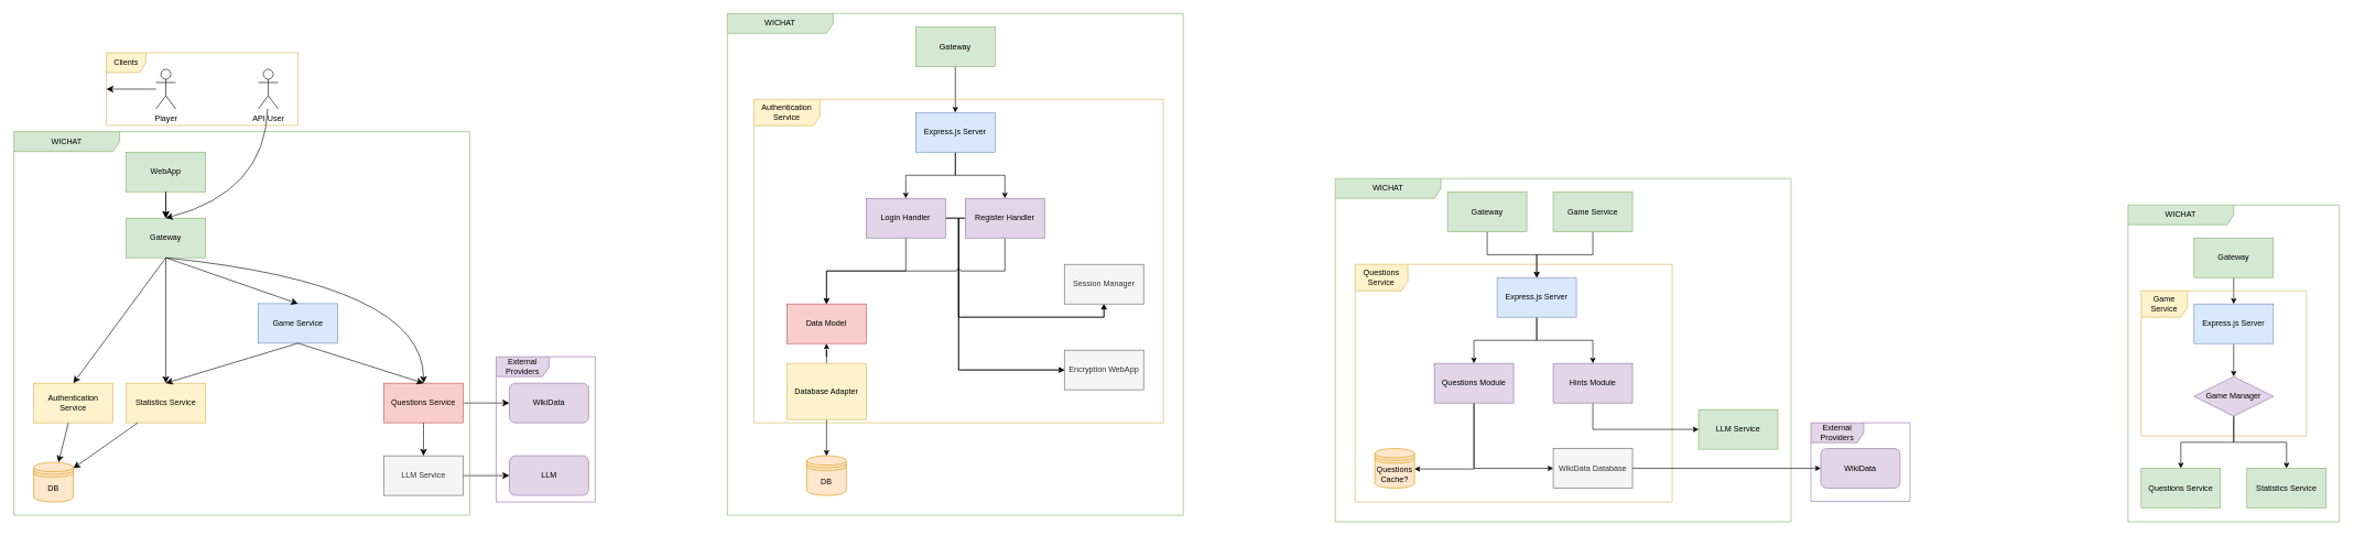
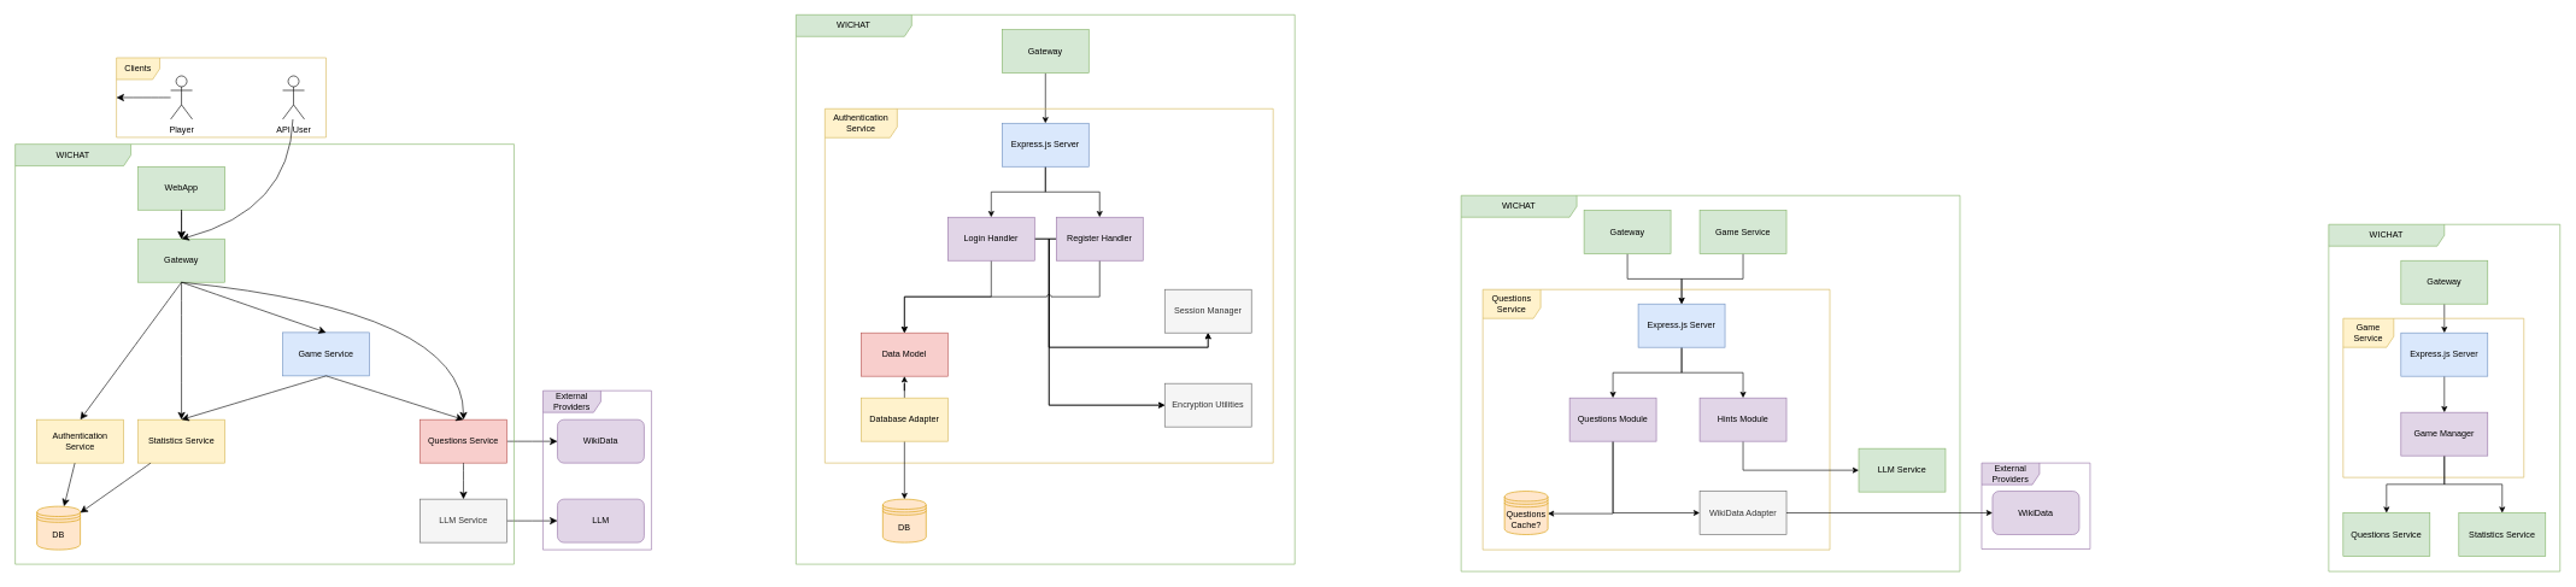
  <mxCell id="0" />
  <mxCell id="1" parent="0" />
  <mxCell id="2" value="LLM" style="rounded=1;whiteSpace=wrap;html=1;fillColor=#e1d5e7;strokeColor=#9673a6;" parent="1" vertex="1"><mxGeometry x="770" y="690" width="120" height="60" as="geometry" /></mxCell>
  <mxCell id="3" style="edgeStyle=none;curved=1;rounded=0;orthogonalLoop=1;jettySize=auto;html=1;fontSize=12;startSize=8;endSize=8;exitX=1;exitY=0.5;exitDx=0;exitDy=0;entryX=0;entryY=0.5;entryDx=0;entryDy=0;" parent="1" source="21" target="2" edge="1"><mxGeometry relative="1" as="geometry" /></mxCell>
  <mxCell id="4" value="WikiData" style="rounded=1;whiteSpace=wrap;html=1;fillColor=#e1d5e7;strokeColor=#9673a6;" parent="1" vertex="1"><mxGeometry x="770" y="580" width="120" height="60" as="geometry" /></mxCell>
  <mxCell id="5" style="edgeStyle=none;curved=1;rounded=0;orthogonalLoop=1;jettySize=auto;html=1;fontSize=12;startSize=8;endSize=8;exitX=1;exitY=0.5;exitDx=0;exitDy=0;entryX=0;entryY=0.5;entryDx=0;entryDy=0;" parent="1" source="18" target="4" edge="1"><mxGeometry relative="1" as="geometry" /></mxCell>
  <mxCell id="6" value="WICHAT" style="shape=umlFrame;whiteSpace=wrap;html=1;pointerEvents=0;recursiveResize=0;container=1;collapsible=0;width=160;fillColor=#d5e8d4;strokeColor=#82b366;" parent="1" vertex="1"><mxGeometry x="20" y="199" width="690" height="581" as="geometry" /></mxCell>
  <mxCell id="7" value="Gateway" style="rounded=0;whiteSpace=wrap;html=1;fillColor=#d5e8d4;strokeColor=#82b366;" parent="6" vertex="1"><mxGeometry x="170" y="131" width="120" height="60" as="geometry" /></mxCell>
  <mxCell id="8" value="Authentication Service" style="rounded=0;whiteSpace=wrap;html=1;fillColor=#fff2cc;strokeColor=#d6b656;" parent="6" vertex="1"><mxGeometry x="30" y="381" width="120" height="60" as="geometry" /></mxCell>
  <mxCell id="9" style="edgeStyle=none;curved=1;rounded=0;orthogonalLoop=1;jettySize=auto;html=1;fontSize=12;startSize=8;endSize=8;exitX=0.5;exitY=1;exitDx=0;exitDy=0;entryX=0.5;entryY=0;entryDx=0;entryDy=0;" parent="6" source="7" target="8" edge="1"><mxGeometry relative="1" as="geometry" /></mxCell>
  <mxCell id="10" value="DB" style="shape=datastore;whiteSpace=wrap;html=1;fillColor=#ffe6cc;strokeColor=#d79b00;" parent="6" vertex="1"><mxGeometry x="30" y="501" width="60" height="60" as="geometry" /></mxCell>
  <mxCell id="11" style="edgeStyle=none;curved=1;rounded=0;orthogonalLoop=1;jettySize=auto;html=1;fontSize=12;startSize=8;endSize=8;" parent="6" source="8" target="10" edge="1"><mxGeometry relative="1" as="geometry" /></mxCell>
  <mxCell id="12" value="Statistics Service" style="rounded=0;whiteSpace=wrap;html=1;fillColor=#fff2cc;strokeColor=#d6b656;" parent="6" vertex="1"><mxGeometry x="170" y="381" width="120" height="60" as="geometry" /></mxCell>
  <mxCell id="13" style="edgeStyle=none;curved=1;rounded=0;orthogonalLoop=1;jettySize=auto;html=1;fontSize=12;startSize=8;endSize=8;entryX=0.5;entryY=0;entryDx=0;entryDy=0;exitX=0.5;exitY=1;exitDx=0;exitDy=0;" parent="6" source="7" target="12" edge="1"><mxGeometry relative="1" as="geometry"><mxPoint x="230" y="191" as="sourcePoint" /></mxGeometry></mxCell>
  <mxCell id="14" style="edgeStyle=none;curved=1;rounded=0;orthogonalLoop=1;jettySize=auto;html=1;fontSize=12;startSize=8;endSize=8;" parent="6" source="12" target="10" edge="1"><mxGeometry relative="1" as="geometry" /></mxCell>
  <mxCell id="15" value="Game Service" style="rounded=0;whiteSpace=wrap;html=1;fillColor=#dae8fc;strokeColor=#6c8ebf;" parent="6" vertex="1"><mxGeometry x="370" y="260.5" width="120" height="60" as="geometry" /></mxCell>
  <mxCell id="16" style="edgeStyle=none;curved=1;rounded=0;orthogonalLoop=1;jettySize=auto;html=1;fontSize=12;startSize=8;endSize=8;entryX=0.5;entryY=0;entryDx=0;entryDy=0;exitX=0.5;exitY=1;exitDx=0;exitDy=0;" parent="6" source="7" target="15" edge="1"><mxGeometry relative="1" as="geometry" /></mxCell>
  <mxCell id="17" style="edgeStyle=none;curved=1;rounded=0;orthogonalLoop=1;jettySize=auto;html=1;fontSize=12;startSize=8;endSize=8;exitX=0.5;exitY=1;exitDx=0;exitDy=0;entryX=0.5;entryY=0;entryDx=0;entryDy=0;" parent="6" source="15" target="12" edge="1"><mxGeometry relative="1" as="geometry" /></mxCell>
  <mxCell id="18" value="Questions Service" style="rounded=0;whiteSpace=wrap;html=1;fillColor=#f8cecc;strokeColor=#b85450;" parent="6" vertex="1"><mxGeometry x="560" y="381" width="120" height="60" as="geometry" /></mxCell>
  <mxCell id="19" style="edgeStyle=none;curved=1;rounded=0;orthogonalLoop=1;jettySize=auto;html=1;fontSize=12;startSize=8;endSize=8;exitX=0.5;exitY=1;exitDx=0;exitDy=0;entryX=0.5;entryY=0;entryDx=0;entryDy=0;" parent="6" source="7" target="18" edge="1"><mxGeometry relative="1" as="geometry"><Array as="points"><mxPoint x="620" y="231" /></Array></mxGeometry></mxCell>
  <mxCell id="20" style="edgeStyle=none;curved=1;rounded=0;orthogonalLoop=1;jettySize=auto;html=1;fontSize=12;startSize=8;endSize=8;exitX=0.5;exitY=1;exitDx=0;exitDy=0;entryX=0.5;entryY=0;entryDx=0;entryDy=0;" parent="6" source="15" target="18" edge="1"><mxGeometry relative="1" as="geometry" /></mxCell>
  <mxCell id="21" value="LLM Service" style="rounded=0;whiteSpace=wrap;html=1;fillColor=#f5f5f5;strokeColor=#666666;fontColor=#333333;" parent="6" vertex="1"><mxGeometry x="560" y="491" width="120" height="60" as="geometry" /></mxCell>
  <mxCell id="22" style="edgeStyle=none;curved=1;rounded=0;orthogonalLoop=1;jettySize=auto;html=1;fontSize=12;startSize=8;endSize=8;entryX=0.5;entryY=0;entryDx=0;entryDy=0;exitX=0.5;exitY=1;exitDx=0;exitDy=0;" parent="6" source="18" target="21" edge="1"><mxGeometry relative="1" as="geometry" /></mxCell>
  <mxCell id="23" value="WebApp" style="rounded=0;whiteSpace=wrap;html=1;fillColor=#d5e8d4;strokeColor=#82b366;" parent="6" vertex="1"><mxGeometry x="170" y="31" width="120" height="60" as="geometry" /></mxCell>
  <mxCell id="24" style="edgeStyle=none;curved=1;rounded=0;orthogonalLoop=1;jettySize=auto;html=1;fontSize=12;startSize=8;endSize=8;" parent="6" source="23" target="7" edge="1"><mxGeometry relative="1" as="geometry" /></mxCell>
  <mxCell id="25" style="edgeStyle=none;curved=1;rounded=0;orthogonalLoop=1;jettySize=auto;html=1;fontSize=12;startSize=8;endSize=8;" parent="6" source="23" target="7" edge="1"><mxGeometry relative="1" as="geometry" /></mxCell>
  <mxCell id="26" value="Clients" style="shape=umlFrame;whiteSpace=wrap;html=1;pointerEvents=0;fillColor=#fff2cc;strokeColor=#d6b656;" parent="1" vertex="1"><mxGeometry x="160" y="79.5" width="290" height="110" as="geometry" /></mxCell>
  <mxCell id="27" value="API User" style="shape=umlActor;verticalLabelPosition=bottom;verticalAlign=top;html=1;outlineConnect=0;" parent="1" vertex="1"><mxGeometry x="390" y="104.5" width="30" height="60" as="geometry" /></mxCell>
  <mxCell id="28" value="Player" style="shape=umlActor;verticalLabelPosition=bottom;verticalAlign=top;html=1;outlineConnect=0;" parent="1" vertex="1"><mxGeometry x="235" y="104.5" width="30" height="60" as="geometry" /></mxCell>
  <mxCell id="29" style="edgeStyle=none;curved=1;rounded=0;orthogonalLoop=1;jettySize=auto;html=1;fontSize=12;startSize=8;endSize=8;" parent="1" source="28" target="26" edge="1"><mxGeometry relative="1" as="geometry" /></mxCell>
  <mxCell id="30" value="" style="edgeStyle=none;curved=1;rounded=0;orthogonalLoop=1;jettySize=auto;html=1;fontSize=12;startSize=8;endSize=8;entryX=0.5;entryY=0;entryDx=0;entryDy=0;" parent="1" source="27" target="7" edge="1"><mxGeometry relative="1" as="geometry"><mxPoint x="250" y="140" as="sourcePoint" /><mxPoint x="250" y="370" as="targetPoint" /><Array as="points"><mxPoint x="400" y="290" /></Array></mxGeometry></mxCell>
  <mxCell id="31" value="External Providers" style="shape=umlFrame;whiteSpace=wrap;html=1;pointerEvents=0;fillColor=#e1d5e7;strokeColor=#9673a6;width=80;height=30;" parent="1" vertex="1"><mxGeometry x="750" y="540" width="150" height="220" as="geometry" /></mxCell>
  <mxCell id="32" value="WICHAT" style="shape=umlFrame;whiteSpace=wrap;html=1;pointerEvents=0;recursiveResize=0;container=1;collapsible=0;width=160;fillColor=#d5e8d4;strokeColor=#82b366;" vertex="1" parent="1"><mxGeometry x="1100" y="20" width="690" height="760" as="geometry" /></mxCell>
  <mxCell id="33" style="edgeStyle=orthogonalEdgeStyle;rounded=0;orthogonalLoop=1;jettySize=auto;html=1;" edge="1" parent="32" source="34" target="40"><mxGeometry relative="1" as="geometry" /></mxCell>
  <mxCell id="34" value="Gateway" style="rounded=0;whiteSpace=wrap;html=1;fillColor=#d5e8d4;strokeColor=#82b366;" vertex="1" parent="32"><mxGeometry x="285" y="20.5" width="120" height="60" as="geometry" /></mxCell>
  <mxCell id="35" value="DB" style="shape=datastore;whiteSpace=wrap;html=1;fillColor=#ffe6cc;strokeColor=#d79b00;" vertex="1" parent="32"><mxGeometry x="120" y="670" width="60" height="60" as="geometry" /></mxCell>
  <mxCell id="36" value="Authentication Service" style="shape=umlFrame;whiteSpace=wrap;html=1;pointerEvents=0;fillColor=#fff2cc;strokeColor=#d6b656;fillStyle=auto;width=100;height=40;" vertex="1" parent="32"><mxGeometry x="40" y="130" width="620" height="490" as="geometry" /></mxCell>
  <mxCell id="37" value="Data Model" style="rounded=0;whiteSpace=wrap;html=1;fillColor=#f8cecc;strokeColor=#b85450;" vertex="1" parent="32"><mxGeometry x="90" y="440" width="120" height="60" as="geometry" /></mxCell>
  <mxCell id="38" style="edgeStyle=orthogonalEdgeStyle;rounded=0;orthogonalLoop=1;jettySize=auto;html=1;" edge="1" parent="32" source="40" target="47"><mxGeometry relative="1" as="geometry" /></mxCell>
  <mxCell id="39" style="edgeStyle=orthogonalEdgeStyle;rounded=0;orthogonalLoop=1;jettySize=auto;html=1;" edge="1" parent="32" source="40" target="51"><mxGeometry relative="1" as="geometry" /></mxCell>
  <mxCell id="40" value="Express.js Server" style="rounded=0;whiteSpace=wrap;html=1;fillColor=#dae8fc;strokeColor=#6c8ebf;" vertex="1" parent="32"><mxGeometry x="285" y="150" width="120" height="60" as="geometry" /></mxCell>
  <mxCell id="41" style="edgeStyle=orthogonalEdgeStyle;rounded=0;orthogonalLoop=1;jettySize=auto;html=1;entryX=0.5;entryY=0;entryDx=0;entryDy=0;exitX=0.5;exitY=1;exitDx=0;exitDy=0;" edge="1" parent="32" source="43" target="35"><mxGeometry relative="1" as="geometry" /></mxCell>
  <mxCell id="42" style="edgeStyle=orthogonalEdgeStyle;rounded=0;orthogonalLoop=1;jettySize=auto;html=1;" edge="1" parent="32" source="43" target="37"><mxGeometry relative="1" as="geometry" /></mxCell>
- <mxCell id="43" value="Database Adapter" style="rounded=0;whiteSpace=wrap;html=1;fillColor=#fff2cc;strokeColor=#d6b656;" vertex="1" parent="32"><mxGeometry x="90" y="530" width="120" height="85" as="geometry" /></mxCell>
+ <mxCell id="43" value="Database Adapter" style="rounded=0;whiteSpace=wrap;html=1;fillColor=#fff2cc;strokeColor=#d6b656;" vertex="1" parent="32"><mxGeometry x="90" y="530" width="120" height="60" as="geometry" /></mxCell>
  <mxCell id="44" style="edgeStyle=orthogonalEdgeStyle;rounded=0;orthogonalLoop=1;jettySize=auto;html=1;" edge="1" parent="32" source="47" target="52"><mxGeometry relative="1" as="geometry"><Array as="points"><mxPoint x="350" y="310" /><mxPoint x="350" y="460" /></Array></mxGeometry></mxCell>
  <mxCell id="45" style="edgeStyle=orthogonalEdgeStyle;rounded=0;orthogonalLoop=1;jettySize=auto;html=1;" edge="1" parent="32" source="47" target="53"><mxGeometry relative="1" as="geometry"><Array as="points"><mxPoint x="350" y="310" /><mxPoint x="350" y="540" /></Array></mxGeometry></mxCell>
  <mxCell id="46" style="edgeStyle=orthogonalEdgeStyle;rounded=0;orthogonalLoop=1;jettySize=auto;html=1;" edge="1" parent="32" source="47" target="37"><mxGeometry relative="1" as="geometry"><Array as="points"><mxPoint x="270" y="390" /><mxPoint x="150" y="390" /></Array></mxGeometry></mxCell>
  <mxCell id="47" value="Login Handler" style="whiteSpace=wrap;html=1;fillColor=#e1d5e7;strokeColor=#9673a6;" vertex="1" parent="32"><mxGeometry x="210" y="280" width="120" height="60" as="geometry" /></mxCell>
  <mxCell id="48" style="edgeStyle=orthogonalEdgeStyle;rounded=0;orthogonalLoop=1;jettySize=auto;html=1;" edge="1" parent="32" source="51" target="52"><mxGeometry relative="1" as="geometry"><Array as="points"><mxPoint x="350" y="310" /><mxPoint x="350" y="460" /></Array></mxGeometry></mxCell>
  <mxCell id="49" style="edgeStyle=orthogonalEdgeStyle;rounded=0;orthogonalLoop=1;jettySize=auto;html=1;jumpStyle=arc;" edge="1" parent="32" source="51" target="53"><mxGeometry relative="1" as="geometry"><Array as="points"><mxPoint x="350" y="310" /><mxPoint x="350" y="540" /></Array></mxGeometry></mxCell>
  <mxCell id="50" style="edgeStyle=orthogonalEdgeStyle;rounded=0;orthogonalLoop=1;jettySize=auto;html=1;jumpStyle=arc;" edge="1" parent="32" source="51" target="37"><mxGeometry relative="1" as="geometry"><Array as="points"><mxPoint x="420" y="390" /><mxPoint x="150" y="390" /></Array></mxGeometry></mxCell>
  <mxCell id="51" value="Register Handler" style="whiteSpace=wrap;html=1;fillColor=#e1d5e7;strokeColor=#9673a6;" vertex="1" parent="32"><mxGeometry x="360" y="280" width="120" height="60" as="geometry" /></mxCell>
  <mxCell id="52" value="Session Manager" style="whiteSpace=wrap;html=1;fillColor=#f5f5f5;fontColor=#333333;strokeColor=#666666;" vertex="1" parent="32"><mxGeometry x="510" y="380" width="120" height="60" as="geometry" /></mxCell>
- <mxCell id="53" value="Encryption WebApp" style="whiteSpace=wrap;html=1;fillColor=#f5f5f5;strokeColor=#666666;fontColor=#333333;" vertex="1" parent="32"><mxGeometry x="510" y="510" width="120" height="60" as="geometry" /></mxCell>
+ <mxCell id="53" value="Encryption Utilities" style="whiteSpace=wrap;html=1;fillColor=#f5f5f5;strokeColor=#666666;fontColor=#333333;" vertex="1" parent="32"><mxGeometry x="510" y="510" width="120" height="60" as="geometry" /></mxCell>
  <mxCell id="54" value="WICHAT" style="shape=umlFrame;whiteSpace=wrap;html=1;pointerEvents=0;recursiveResize=0;container=1;collapsible=0;width=160;fillColor=#d5e8d4;strokeColor=#82b366;" vertex="1" parent="1"><mxGeometry x="2020" y="270" width="690" height="520" as="geometry" /></mxCell>
  <mxCell id="55" style="edgeStyle=orthogonalEdgeStyle;rounded=0;orthogonalLoop=1;jettySize=auto;html=1;" edge="1" parent="54" source="56" target="60"><mxGeometry relative="1" as="geometry" /></mxCell>
  <mxCell id="56" value="Gateway" style="rounded=0;whiteSpace=wrap;html=1;fillColor=#d5e8d4;strokeColor=#82b366;" vertex="1" parent="54"><mxGeometry x="170" y="20.5" width="120" height="60" as="geometry" /></mxCell>
  <mxCell id="57" value="Questions Service" style="shape=umlFrame;whiteSpace=wrap;html=1;pointerEvents=0;fillColor=#fff2cc;strokeColor=#d6b656;fillStyle=auto;width=80;height=40;" vertex="1" parent="54"><mxGeometry x="30" y="130" width="480" height="360" as="geometry" /></mxCell>
  <mxCell id="58" style="edgeStyle=orthogonalEdgeStyle;rounded=0;orthogonalLoop=1;jettySize=auto;html=1;" edge="1" parent="54" source="60" target="66"><mxGeometry relative="1" as="geometry" /></mxCell>
  <mxCell id="59" style="edgeStyle=orthogonalEdgeStyle;rounded=0;orthogonalLoop=1;jettySize=auto;html=1;" edge="1" parent="54" source="60" target="68"><mxGeometry relative="1" as="geometry" /></mxCell>
  <mxCell id="60" value="Express.js Server" style="rounded=0;whiteSpace=wrap;html=1;fillColor=#dae8fc;strokeColor=#6c8ebf;" vertex="1" parent="54"><mxGeometry x="245" y="150" width="120" height="60" as="geometry" /></mxCell>
  <mxCell id="61" style="edgeStyle=orthogonalEdgeStyle;rounded=0;orthogonalLoop=1;jettySize=auto;html=1;" edge="1" parent="54" source="62" target="60"><mxGeometry relative="1" as="geometry" /></mxCell>
  <mxCell id="62" value="Game Service" style="rounded=0;whiteSpace=wrap;html=1;fillColor=#d5e8d4;strokeColor=#82b366;" vertex="1" parent="54"><mxGeometry x="330" y="20.5" width="120" height="60" as="geometry" /></mxCell>
  <mxCell id="63" value="LLM Service" style="rounded=0;whiteSpace=wrap;html=1;fillColor=#d5e8d4;strokeColor=#82b366;" vertex="1" parent="54"><mxGeometry x="550" y="350" width="120" height="60" as="geometry" /></mxCell>
  <mxCell id="64" style="edgeStyle=orthogonalEdgeStyle;rounded=0;orthogonalLoop=1;jettySize=auto;html=1;" edge="1" parent="54" source="66" target="69"><mxGeometry relative="1" as="geometry"><Array as="points"><mxPoint x="210" y="439" /></Array></mxGeometry></mxCell>
  <mxCell id="65" style="edgeStyle=orthogonalEdgeStyle;rounded=0;orthogonalLoop=1;jettySize=auto;html=1;" edge="1" parent="54" source="66" target="73"><mxGeometry relative="1" as="geometry"><Array as="points"><mxPoint x="210" y="440" /></Array></mxGeometry></mxCell>
  <mxCell id="66" value="Questions Module" style="whiteSpace=wrap;html=1;fillColor=#e1d5e7;strokeColor=#9673a6;" vertex="1" parent="54"><mxGeometry x="150" y="280" width="120" height="60" as="geometry" /></mxCell>
  <mxCell id="67" style="edgeStyle=orthogonalEdgeStyle;rounded=0;orthogonalLoop=1;jettySize=auto;html=1;exitX=0.5;exitY=1;exitDx=0;exitDy=0;" edge="1" parent="54" source="68" target="63"><mxGeometry relative="1" as="geometry"><Array as="points"><mxPoint x="390" y="380" /></Array></mxGeometry></mxCell>
  <mxCell id="68" value="Hints Module" style="whiteSpace=wrap;html=1;fillColor=#e1d5e7;strokeColor=#9673a6;" vertex="1" parent="54"><mxGeometry x="330" y="280" width="120" height="60" as="geometry" /></mxCell>
- <mxCell id="69" value="WikiData Database" style="whiteSpace=wrap;html=1;fillColor=#f5f5f5;strokeColor=#666666;fontColor=#333333;" vertex="1" parent="54"><mxGeometry x="330" y="409" width="120" height="60" as="geometry" /></mxCell>
+ <mxCell id="69" value="WikiData Adapter" style="whiteSpace=wrap;html=1;fillColor=#f5f5f5;strokeColor=#666666;fontColor=#333333;" vertex="1" parent="54"><mxGeometry x="330" y="409" width="120" height="60" as="geometry" /></mxCell>
  <mxCell id="70" value="External Providers" style="shape=umlFrame;whiteSpace=wrap;html=1;pointerEvents=0;fillColor=#e1d5e7;strokeColor=#9673a6;width=80;height=30;" vertex="1" parent="54"><mxGeometry x="720" y="370" width="150" height="119" as="geometry" /></mxCell>
  <mxCell id="71" value="WikiData" style="rounded=1;whiteSpace=wrap;html=1;fillColor=#e1d5e7;strokeColor=#9673a6;" vertex="1" parent="54"><mxGeometry x="735" y="409" width="120" height="60" as="geometry" /></mxCell>
  <mxCell id="72" style="edgeStyle=orthogonalEdgeStyle;rounded=0;orthogonalLoop=1;jettySize=auto;html=1;" edge="1" parent="54" source="69" target="71"><mxGeometry relative="1" as="geometry" /></mxCell>
  <mxCell id="73" value="Questions Cache?" style="shape=datastore;whiteSpace=wrap;html=1;fillColor=#ffe6cc;strokeColor=#d79b00;" vertex="1" parent="54"><mxGeometry x="60" y="409" width="60" height="60" as="geometry" /></mxCell>
  <mxCell id="74" value="WICHAT" style="shape=umlFrame;whiteSpace=wrap;html=1;pointerEvents=0;recursiveResize=0;container=1;collapsible=0;width=160;fillColor=#d5e8d4;strokeColor=#82b366;" vertex="1" parent="1"><mxGeometry x="3220" y="310" width="320" height="480" as="geometry" /></mxCell>
  <mxCell id="75" style="edgeStyle=orthogonalEdgeStyle;rounded=0;orthogonalLoop=1;jettySize=auto;html=1;" edge="1" parent="74" source="76" target="79"><mxGeometry relative="1" as="geometry" /></mxCell>
  <mxCell id="76" value="Gateway" style="rounded=0;whiteSpace=wrap;html=1;fillColor=#d5e8d4;strokeColor=#82b366;" vertex="1" parent="74"><mxGeometry x="100" y="50" width="120" height="60" as="geometry" /></mxCell>
  <mxCell id="77" value="Game Service" style="shape=umlFrame;whiteSpace=wrap;html=1;pointerEvents=0;fillColor=#fff2cc;strokeColor=#d6b656;fillStyle=auto;width=70;height=40;" vertex="1" parent="74"><mxGeometry x="20" y="130" width="250" height="220" as="geometry" /></mxCell>
  <mxCell id="78" style="edgeStyle=orthogonalEdgeStyle;rounded=0;orthogonalLoop=1;jettySize=auto;html=1;" edge="1" parent="74" source="79" target="83"><mxGeometry relative="1" as="geometry" /></mxCell>
  <mxCell id="79" value="Express.js Server" style="rounded=0;whiteSpace=wrap;html=1;fillColor=#dae8fc;strokeColor=#6c8ebf;" vertex="1" parent="74"><mxGeometry x="100" y="150" width="120" height="60" as="geometry" /></mxCell>
  <mxCell id="80" value="Questions Service" style="rounded=0;whiteSpace=wrap;html=1;fillColor=#d5e8d4;strokeColor=#82b366;" vertex="1" parent="74"><mxGeometry x="20" y="399" width="120" height="60" as="geometry" /></mxCell>
  <mxCell id="81" style="edgeStyle=orthogonalEdgeStyle;rounded=0;orthogonalLoop=1;jettySize=auto;html=1;" edge="1" parent="74" source="83" target="80"><mxGeometry relative="1" as="geometry" /></mxCell>
  <mxCell id="82" style="edgeStyle=orthogonalEdgeStyle;rounded=0;orthogonalLoop=1;jettySize=auto;html=1;" edge="1" parent="74" source="83" target="84"><mxGeometry relative="1" as="geometry" /></mxCell>
- <mxCell id="83" value="Game Manager" style="rhombus;whiteSpace=wrap;html=1;fillColor=#e1d5e7;strokeColor=#9673a6;" vertex="1" parent="74"><mxGeometry x="100" y="260" width="120" height="60" as="geometry" /></mxCell>
+ <mxCell id="83" value="Game Manager" style="whiteSpace=wrap;html=1;fillColor=#e1d5e7;strokeColor=#9673a6;" vertex="1" parent="74"><mxGeometry x="100" y="260" width="120" height="60" as="geometry" /></mxCell>
  <mxCell id="84" value="Statistics Service" style="rounded=0;whiteSpace=wrap;html=1;fillColor=#d5e8d4;strokeColor=#82b366;" vertex="1" parent="74"><mxGeometry x="180" y="399" width="120" height="60" as="geometry" /></mxCell>
